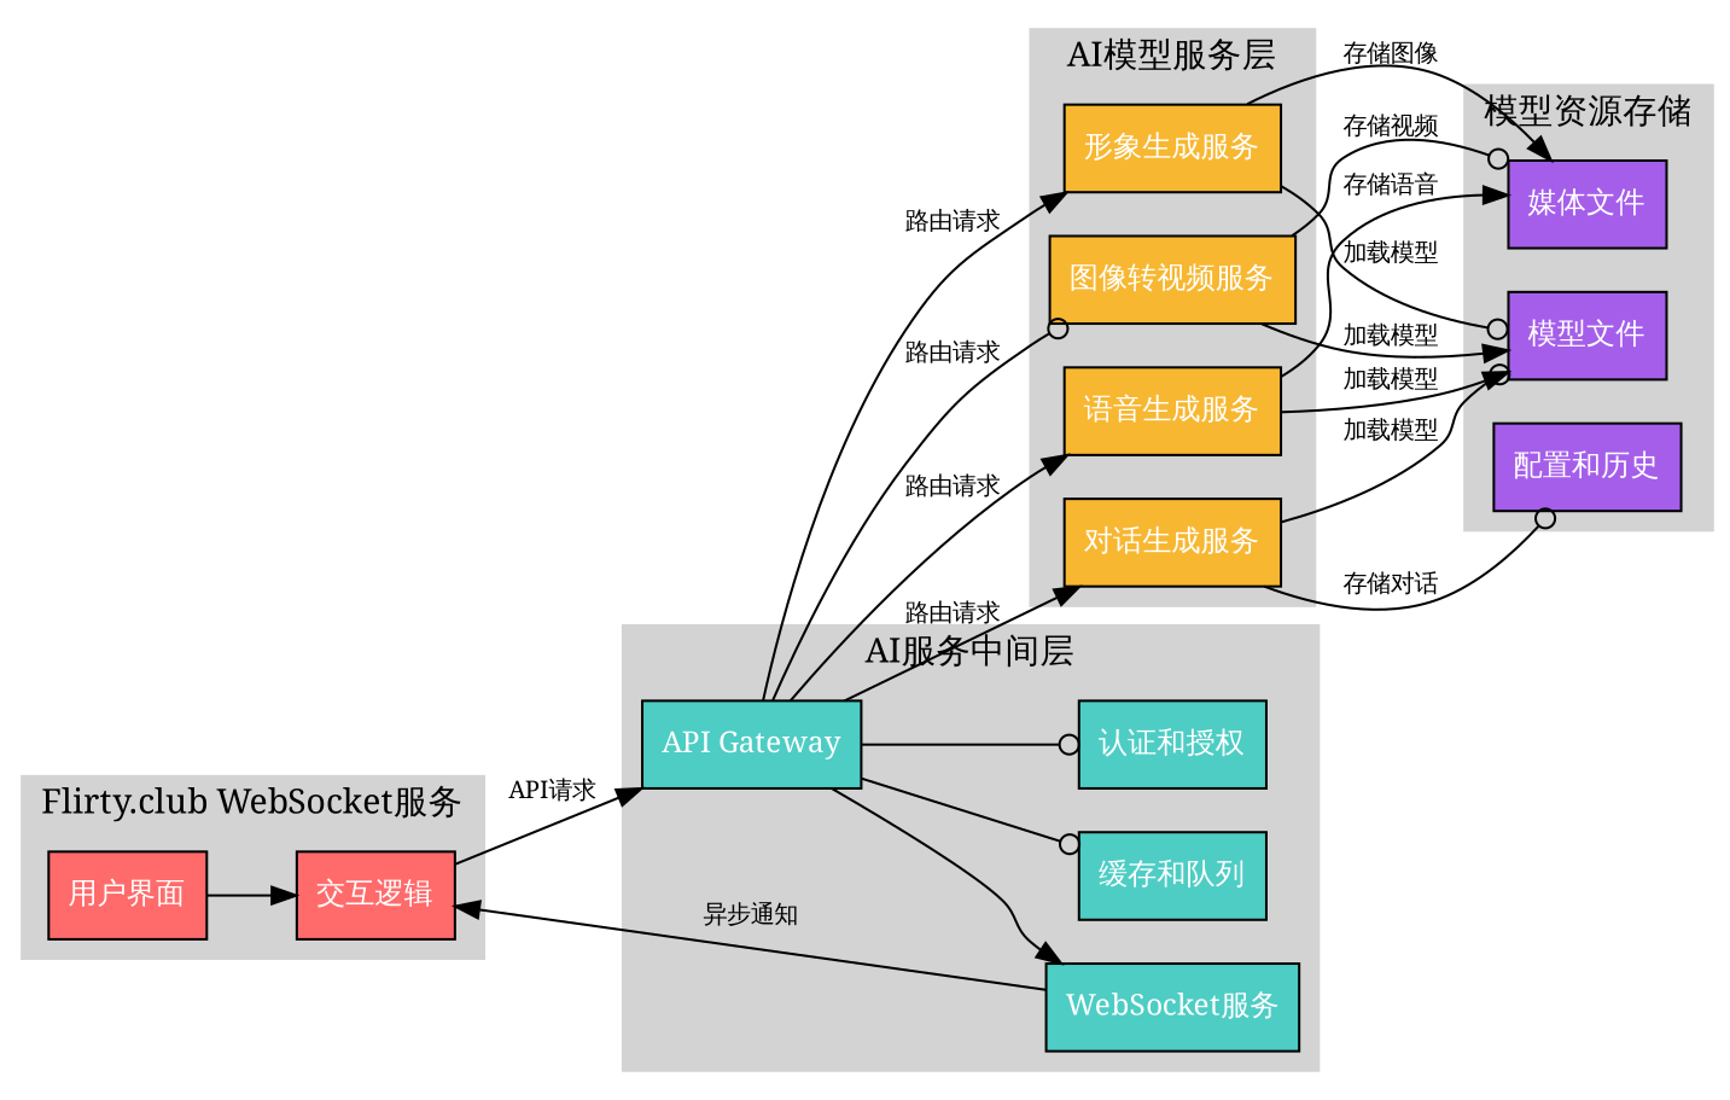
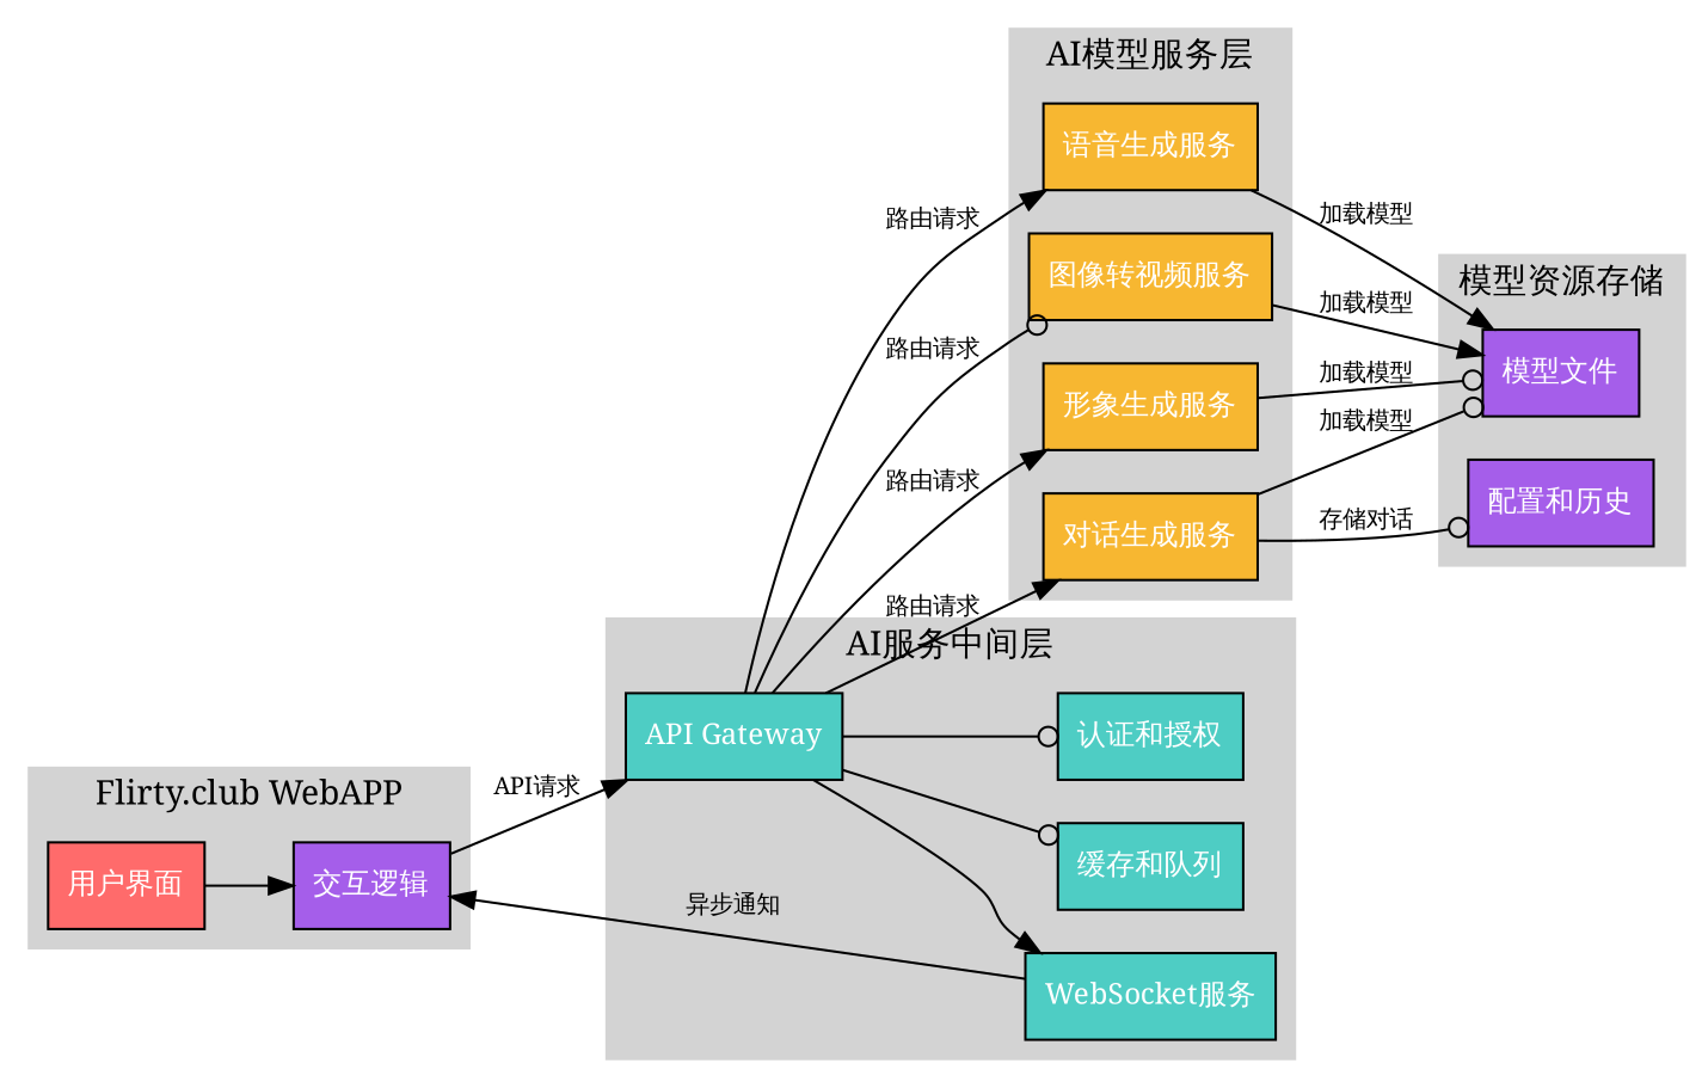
  digraph {
    fontname="Noto Serif"
    rankdir=LR
    node [fillcolor="#4ecdc4" fontcolor=white fontname="Noto Serif" fontsize=12 shape=box style=filled]
    edge [arrowhead=normal fontname="Noto Serif" fontsize=10]
    n1 [fillcolor="#ff6b6b" label="用户界面"]
-   n2 [fillcolor="#ff6b6b" label="交互逻辑"]
+   n2 [fillcolor="#a55eea" label="交互逻辑"]
    n3 [label="API Gateway"]
    n4 [label="认证和授权"]
    n5 [label="缓存和队列"]
    n6 [label="WebSocket服务"]
    n7 [fillcolor="#f7b731" label="形象生成服务"]
    n8 [fillcolor="#f7b731" label="对话生成服务"]
    n9 [fillcolor="#f7b731" label="语音生成服务"]
    n10 [fillcolor="#f7b731" label="图像转视频服务"]
    n11 [fillcolor="#a55eea" label="模型文件"]
-   n12 [fillcolor="#a55eea" label="媒体文件"]
    n13 [fillcolor="#a55eea" label="配置和历史"]
    subgraph cluster_1 {
      color=lightgrey
      fontsize=14
-     label="Flirty.club WebSocket服务"
+     label="Flirty.club WebAPP"
      style=filled
      n1
      n2
    }
    subgraph cluster_2 {
      color=lightgrey
      fontsize=14
      label="AI服务中间层"
      style=filled
      n3
      n4
      n5
      n6
    }
    subgraph cluster_3 {
      color=lightgrey
      fontsize=14
      label="AI模型服务层"
      style=filled
      n7
      n8
      n9
      n10
    }
    subgraph cluster_4 {
      color=lightgrey
      fontsize=14
      label="模型资源存储"
      style=filled
      n11
-     n12
      n13
    }
    n1 -> n2
    n2 -> n3 [label="API请求"]
    n3 -> n4 [arrowhead=odot]
    n3 -> n5 [arrowhead=odot]
    n3 -> n6
    n3 -> n7 [label="路由请求"]
    n3 -> n8 [label="路由请求"]
    n3 -> n9 [label="路由请求"]
    n3 -> n10 [arrowhead=odot label="路由请求"]
    n6 -> n2 [label="异步通知"]
    n7 -> n11 [arrowhead=odot label="加载模型"]
-   n7 -> n12 [label="存储图像"]
    n8 -> n11 [arrowhead=odot label="加载模型"]
    n8 -> n13 [arrowhead=odot label="存储对话"]
    n9 -> n11 [label="加载模型"]
-   n9 -> n12 [label="存储语音"]
    n10 -> n11 [label="加载模型"]
-   n10 -> n12 [arrowhead=odot label="存储视频"]
  }
